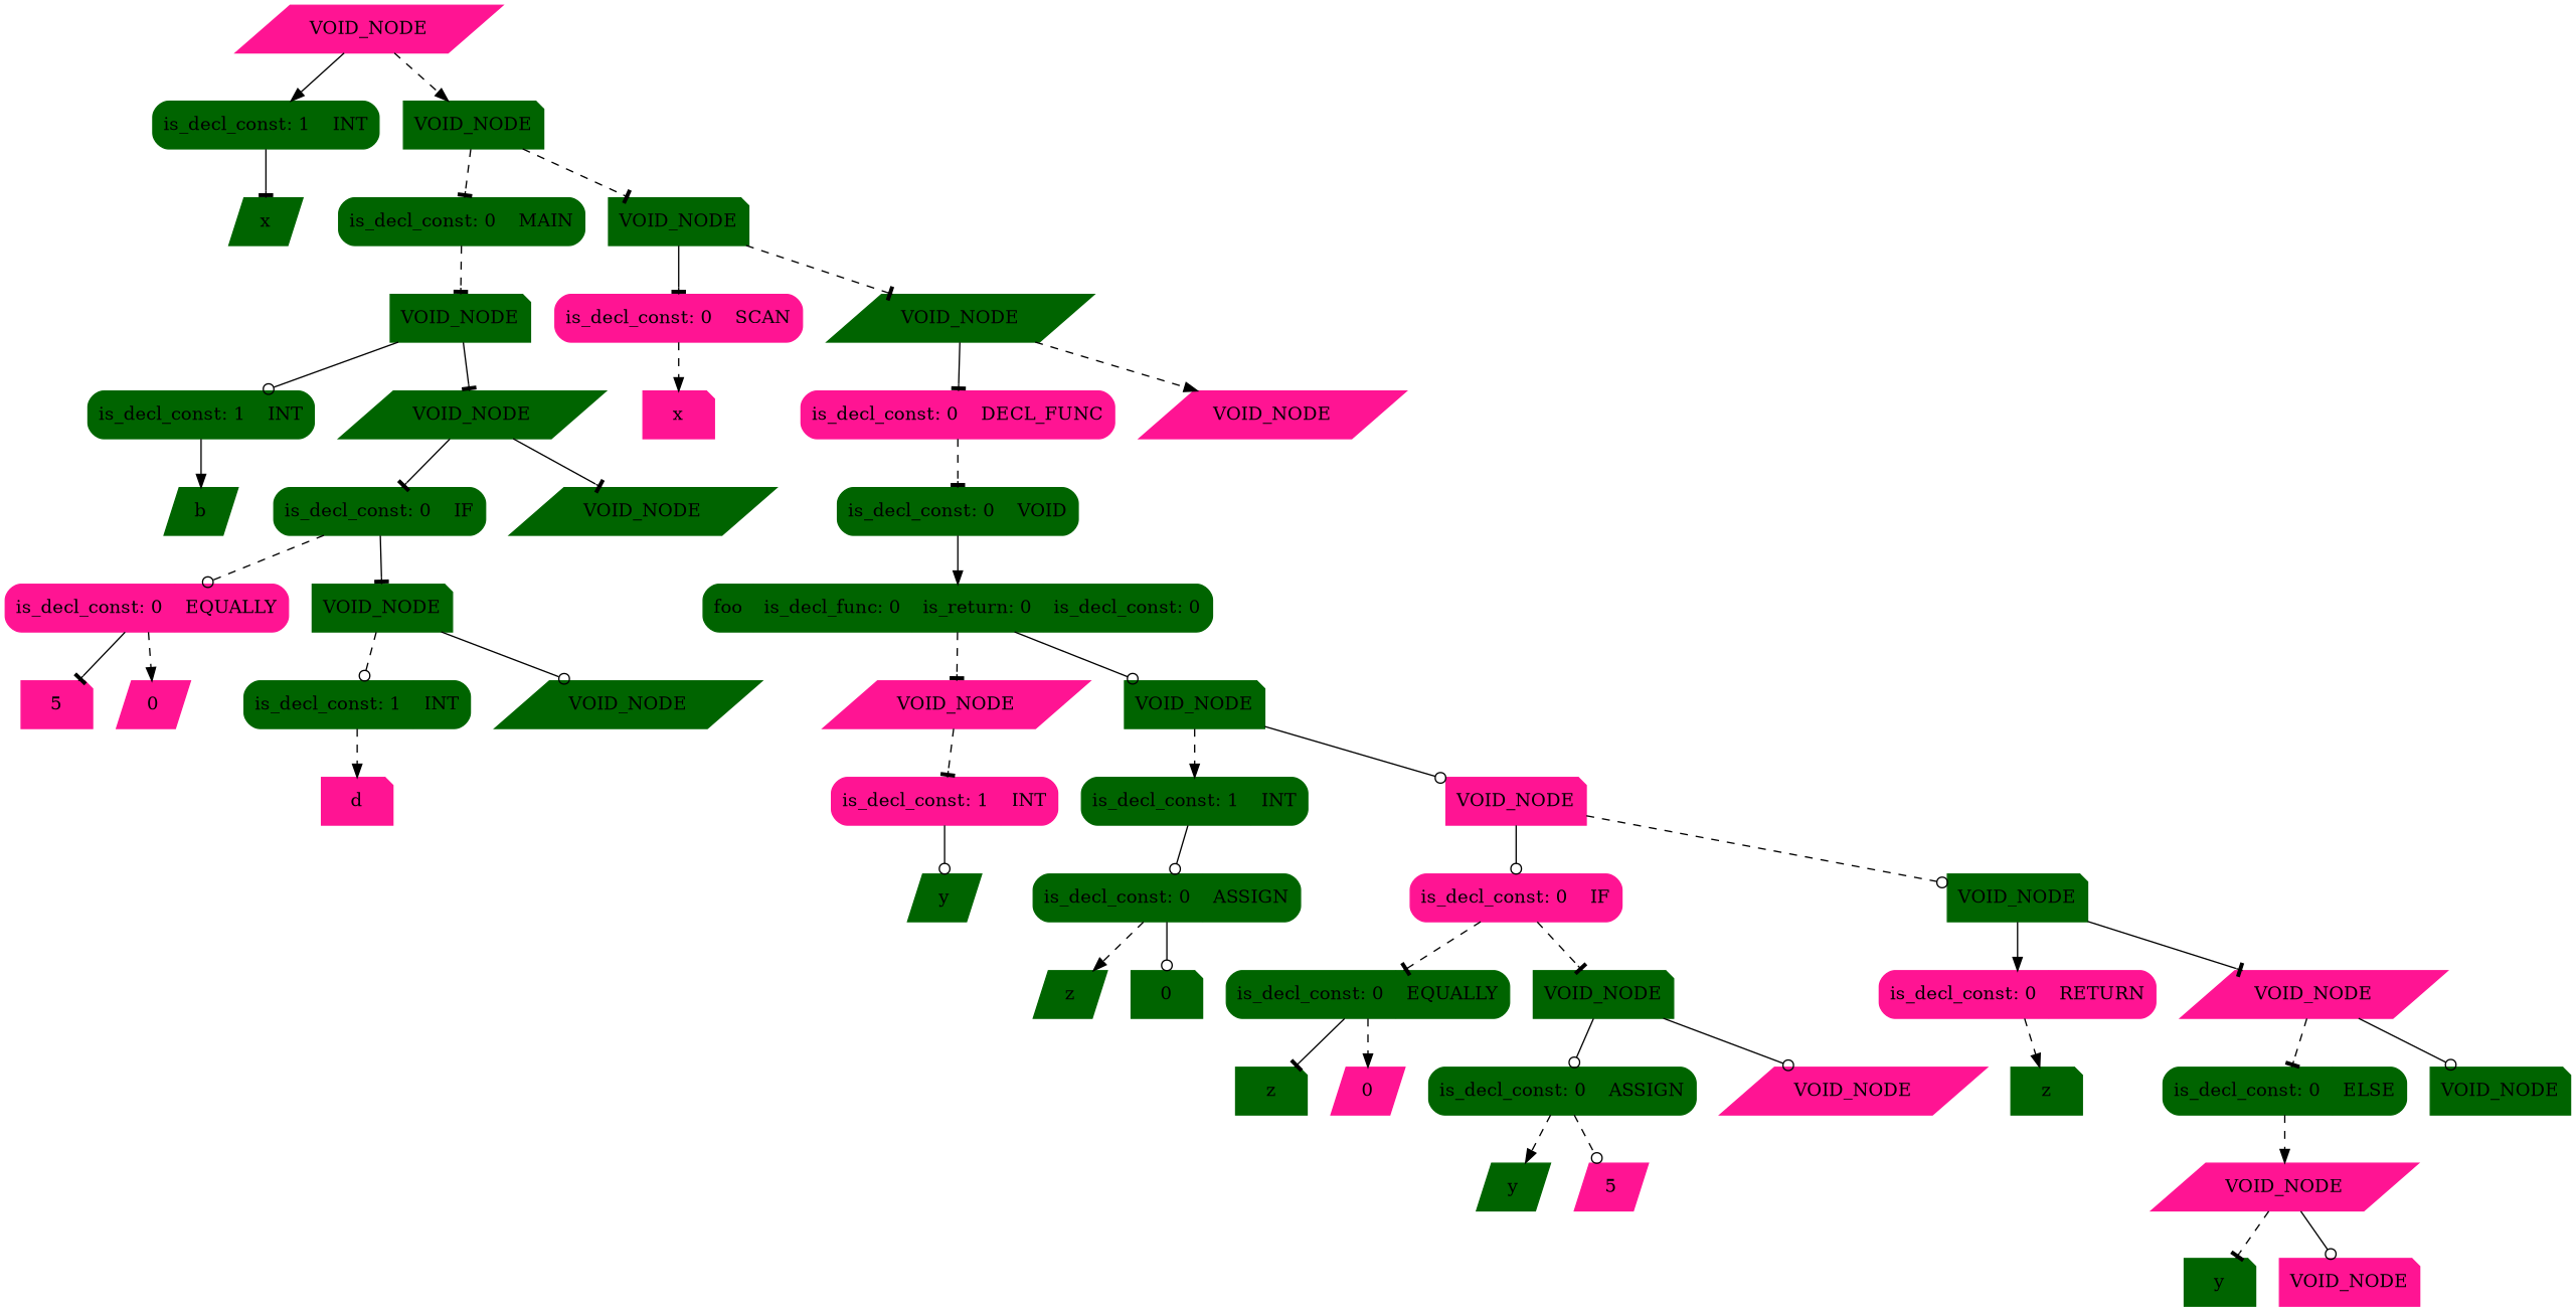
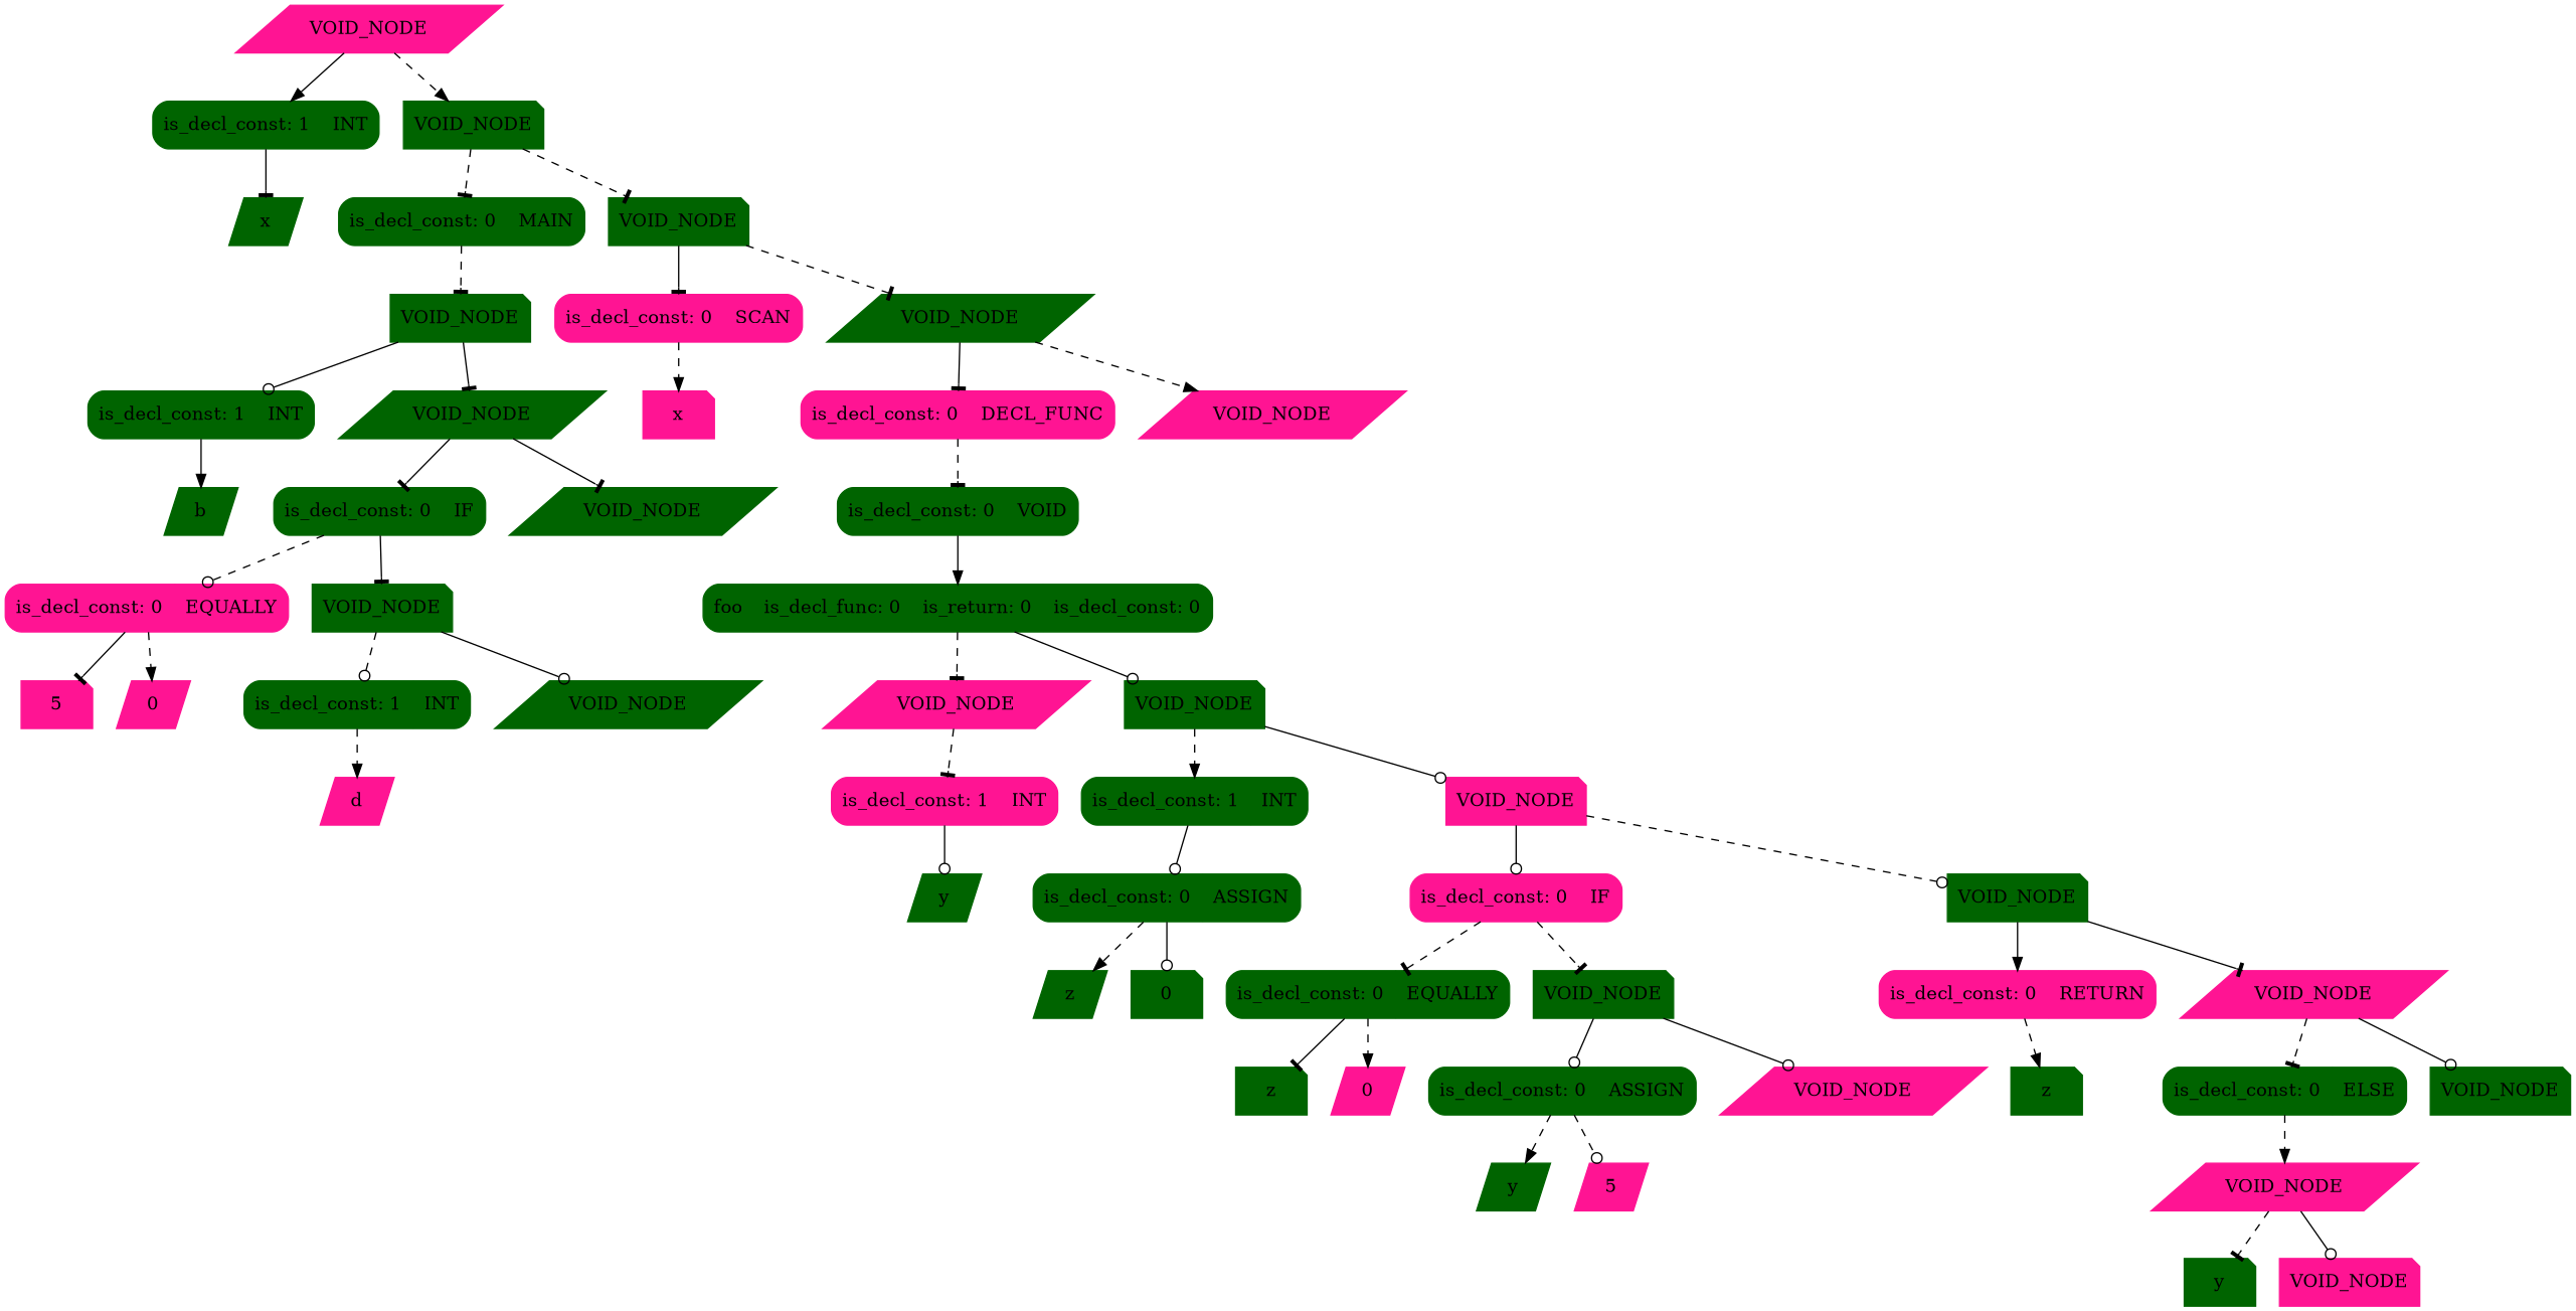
  digraph {
    rankdir=HR
    node [shape=parallelogram style=filled color=darkgreen]
    edge [color=black style=solid arrowhead=tee]
    n1 [label=VOID_NODE color=deeppink]
    n2 [label="is_decl_const: 1 | INT" shape=Mrecord]
    n3 [label=VOID_NODE shape=note]
    n4 [label=x]
    n5 [label="is_decl_const: 0 | MAIN" shape=Mrecord]
    n6 [label=VOID_NODE shape=note]
    n7 [label=VOID_NODE shape=note]
    n8 [label="is_decl_const: 1 | INT" shape=Mrecord]
    n9 [label=VOID_NODE]
    n10 [label=b]
    n11 [label="is_decl_const: 0 | IF" shape=Mrecord]
    n12 [label=VOID_NODE]
    n13 [label="is_decl_const: 0 | EQUALLY" shape=Mrecord color=deeppink]
    n14 [label=VOID_NODE shape=note]
    n15 [label=5 shape=note color=deeppink]
    n16 [label=0 color=deeppink]
    n17 [label="is_decl_const: 1 | INT" shape=Mrecord]
    n18 [label=VOID_NODE]
-   n19 [label=d shape=note color=deeppink]
+   n19 [label=d color=deeppink]
    n20 [label="is_decl_const: 0 | SCAN" shape=Mrecord color=deeppink]
    n21 [label=VOID_NODE]
    n22 [label=x shape=note color=deeppink]
    n23 [label="is_decl_const: 0 | DECL_FUNC" shape=Mrecord color=deeppink]
    n24 [label=VOID_NODE color=deeppink]
    n25 [label="is_decl_const: 0 | VOID" shape=Mrecord]
    n26 [label="foo| is_decl_func: 0 | is_return: 0 | is_decl_const: 0" shape=Mrecord]
    n27 [label=VOID_NODE color=deeppink]
    n28 [label=VOID_NODE shape=note]
    n29 [label="is_decl_const: 1 | INT" shape=Mrecord color=deeppink]
    n30 [label=y]
    n31 [label="is_decl_const: 1 | INT" shape=Mrecord]
    n32 [label=VOID_NODE shape=note color=deeppink]
    n33 [label="is_decl_const: 0 | ASSIGN" shape=Mrecord]
    n34 [label=z]
    n35 [label=0 shape=note]
    n36 [label="is_decl_const: 0 | IF" shape=Mrecord color=deeppink]
    n37 [label=VOID_NODE shape=note]
    n38 [label="is_decl_const: 0 | EQUALLY" shape=Mrecord]
    n39 [label=VOID_NODE shape=note]
    n40 [label=z shape=note]
    n41 [label=0 color=deeppink]
    n42 [label="is_decl_const: 0 | ASSIGN" shape=Mrecord]
    n43 [label=VOID_NODE color=deeppink]
    n44 [label=y]
    n45 [label=5 color=deeppink]
    n46 [label="is_decl_const: 0 | RETURN" shape=Mrecord color=deeppink]
    n47 [label=VOID_NODE color=deeppink]
    n48 [label=z shape=note]
    n49 [label="is_decl_const: 0 | ELSE" shape=Mrecord]
    n50 [label=VOID_NODE shape=note]
    n51 [label=VOID_NODE color=deeppink]
    n52 [label=y shape=note]
    n53 [label=VOID_NODE shape=note color=deeppink]
    n1 -> n2 [arrowhead=normal]
    n1 -> n3 [style=dashed arrowhead=normal]
    n2 -> n4
    n3 -> n5 [style=dashed]
    n3 -> n6 [style=dashed]
    n5 -> n7 [style=dashed]
    n6 -> n20
    n6 -> n21 [style=dashed]
    n7 -> n8 [arrowhead=odot]
    n7 -> n9
    n8 -> n10 [arrowhead=normal]
    n9 -> n11
    n9 -> n12
    n11 -> n13 [style=dashed arrowhead=odot]
    n11 -> n14
    n13 -> n15
    n13 -> n16 [style=dashed arrowhead=normal]
    n14 -> n17 [style=dashed arrowhead=odot]
    n14 -> n18 [arrowhead=odot]
    n17 -> n19 [style=dashed arrowhead=normal]
    n20 -> n22 [style=dashed arrowhead=normal]
    n21 -> n23
    n21 -> n24 [style=dashed arrowhead=normal]
    n23 -> n25 [style=dashed]
    n25 -> n26 [arrowhead=normal]
    n26 -> n27 [style=dashed]
    n26 -> n28 [arrowhead=odot]
    n27 -> n29 [style=dashed]
    n28 -> n31 [style=dashed arrowhead=normal]
    n28 -> n32 [arrowhead=odot]
    n29 -> n30 [arrowhead=odot]
    n31 -> n33 [arrowhead=odot]
    n32 -> n36 [arrowhead=odot]
    n32 -> n37 [style=dashed arrowhead=odot]
    n33 -> n34 [style=dashed arrowhead=normal]
    n33 -> n35 [arrowhead=odot]
    n36 -> n38 [style=dashed]
    n36 -> n39 [style=dashed]
    n37 -> n46 [arrowhead=normal]
    n37 -> n47
    n38 -> n40
    n38 -> n41 [style=dashed arrowhead=normal]
    n39 -> n42 [arrowhead=odot]
    n39 -> n43 [arrowhead=odot]
    n42 -> n44 [style=dashed arrowhead=normal]
    n42 -> n45 [style=dashed arrowhead=odot]
    n46 -> n48 [style=dashed arrowhead=normal]
    n47 -> n49 [style=dashed]
    n47 -> n50 [arrowhead=odot]
    n49 -> n51 [style=dashed arrowhead=normal]
    n51 -> n52 [style=dashed]
    n51 -> n53 [arrowhead=odot]
  }
